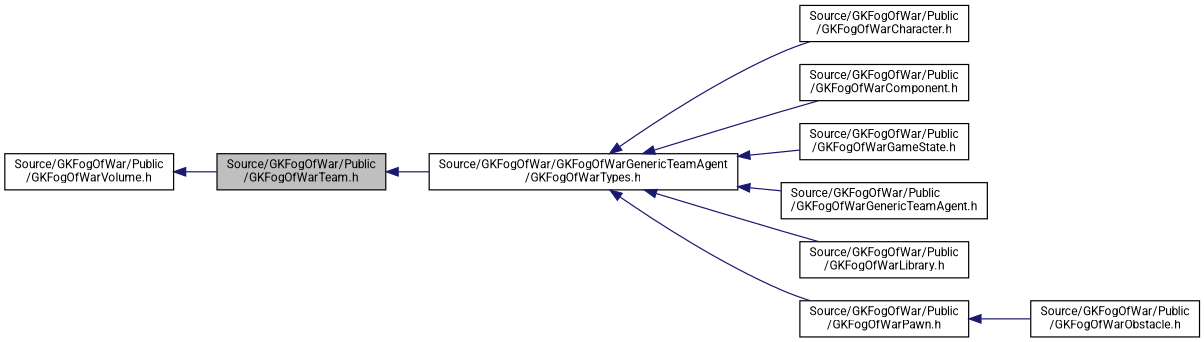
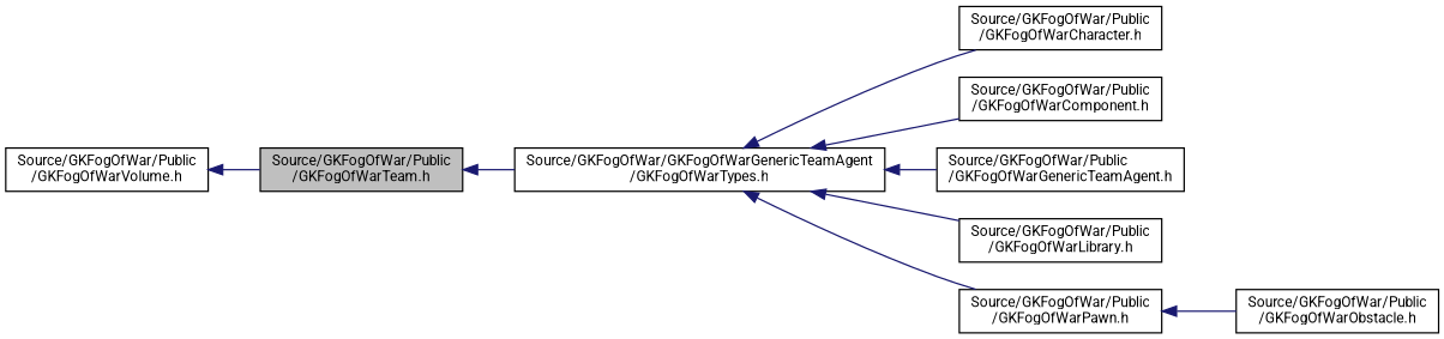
  digraph {
    fontname=Roboto
    rankdir=LR
    node [color=black fillcolor=white fontname=Roboto fontsize=10 shape=record style=filled]
    edge [color=midnightblue dir=back fontname=Roboto fontsize=10 labelfontname=Helvetica labelfontsize=10 style=solid]
    n1 [fillcolor=grey75 fontcolor=black height=0.2 label="Source/GKFogOfWar/Public\l/GKFogOfWarTeam.h" width=0.4]
    n2 [height=0.2 label="Source/GKFogOfWar/GKFogOfWarGenericTeamAgent\l/GKFogOfWarTypes.h" width=0.4]
    n3 [height=0.2 label="Source/GKFogOfWar/Public\l/GKFogOfWarCharacter.h" width=0.4]
    n4 [height=0.2 label="Source/GKFogOfWar/Public\l/GKFogOfWarComponent.h" width=0.4]
-   n5 [height=0.2 label="Source/GKFogOfWar/Public\l/GKFogOfWarGameState.h" width=0.4]
    n6 [height=0.2 label="Source/GKFogOfWar/Public\l/GKFogOfWarGenericTeamAgent.h" width=0.4]
    n7 [height=0.2 label="Source/GKFogOfWar/Public\l/GKFogOfWarLibrary.h" width=0.4]
    n8 [height=0.2 label="Source/GKFogOfWar/Public\l/GKFogOfWarPawn.h" width=0.4]
    n9 [height=0.2 label="Source/GKFogOfWar/Public\l/GKFogOfWarVolume.h" width=0.4]
    n10 [height=0.2 label="Source/GKFogOfWar/Public\l/GKFogOfWarObstacle.h" width=0.4]
    n1 -> n2
    n2 -> n3
    n2 -> n4
-   n2 -> n5
    n2 -> n6
    n2 -> n7
    n2 -> n8
    n8 -> n10
    n9 -> n1
  }
